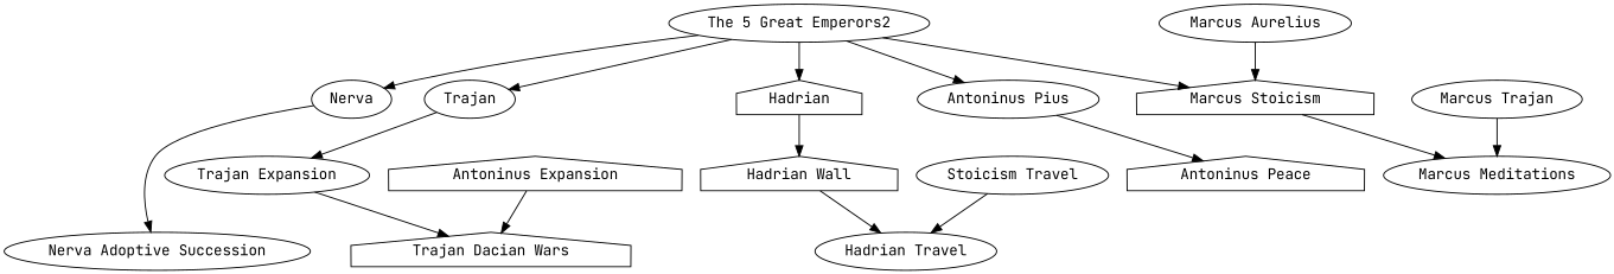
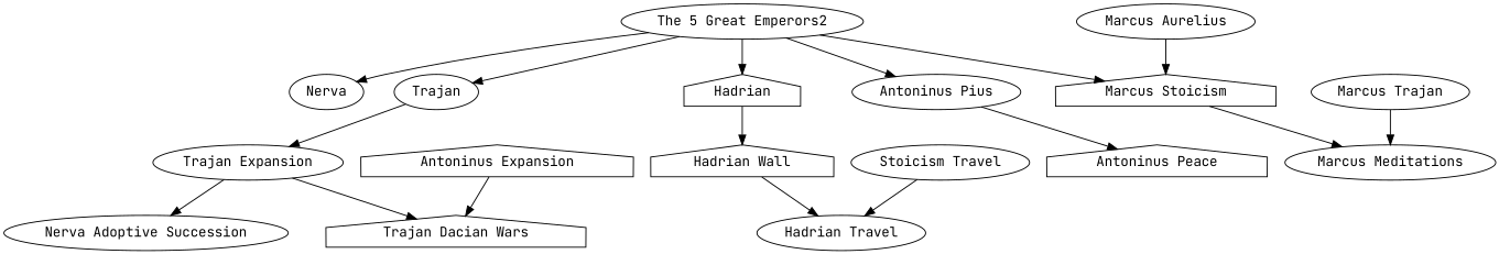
  digraph {
    fontname="JetBrains Mono"
    node [fontname="JetBrains Mono" shape=ellipse]
    edge [fontname="JetBrains Mono"]
    Nerva
    "Nerva Adoptive Succession"
    "The 5 Great Emperors2"
    Trajan
    Hadrian [shape=house]
    "Antoninus Pius"
    "Marcus Stoicism" [shape=house]
    "Trajan Expansion"
    "Hadrian Wall" [shape=house]
    "Antoninus Peace" [shape=house]
    "Marcus Aurelius"
    "Trajan Dacian Wars" [shape=house]
    "Hadrian Travel"
    "Marcus Meditations"
    "Antoninus Expansion" [shape=house]
    n16 [label="Stoicism Travel"]
    "Marcus Trajan"
-   Nerva -> "Nerva Adoptive Succession"
+   "Trajan Expansion" -> "Nerva Adoptive Succession"
    "The 5 Great Emperors2" -> Nerva
    "The 5 Great Emperors2" -> Trajan
    "The 5 Great Emperors2" -> Hadrian
    "The 5 Great Emperors2" -> "Antoninus Pius"
    "The 5 Great Emperors2" -> "Marcus Stoicism"
    Trajan -> "Trajan Expansion"
    Hadrian -> "Hadrian Wall"
    "Antoninus Pius" -> "Antoninus Peace"
    "Marcus Stoicism" -> "Marcus Meditations"
    "Trajan Expansion" -> "Trajan Dacian Wars"
    "Hadrian Wall" -> "Hadrian Travel"
    "Marcus Aurelius" -> "Marcus Stoicism"
    "Antoninus Expansion" -> "Trajan Dacian Wars"
    n16 -> "Hadrian Travel"
    "Marcus Trajan" -> "Marcus Meditations"
  }
